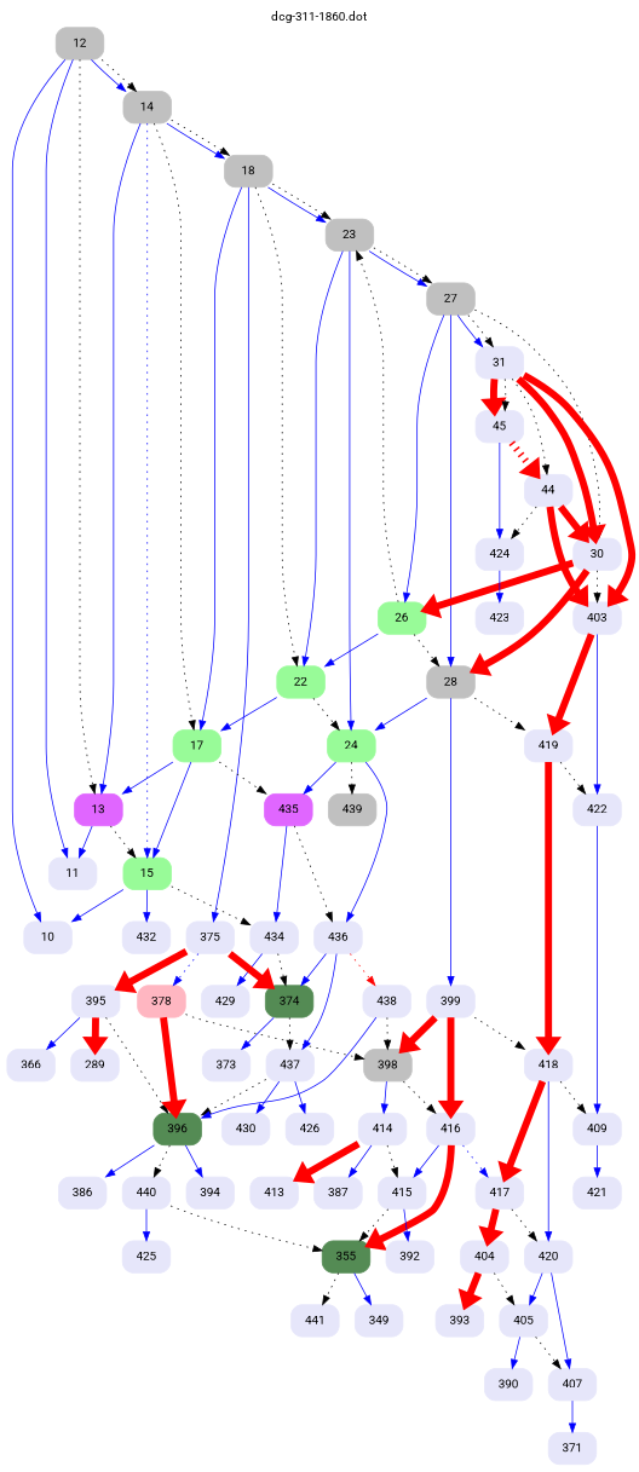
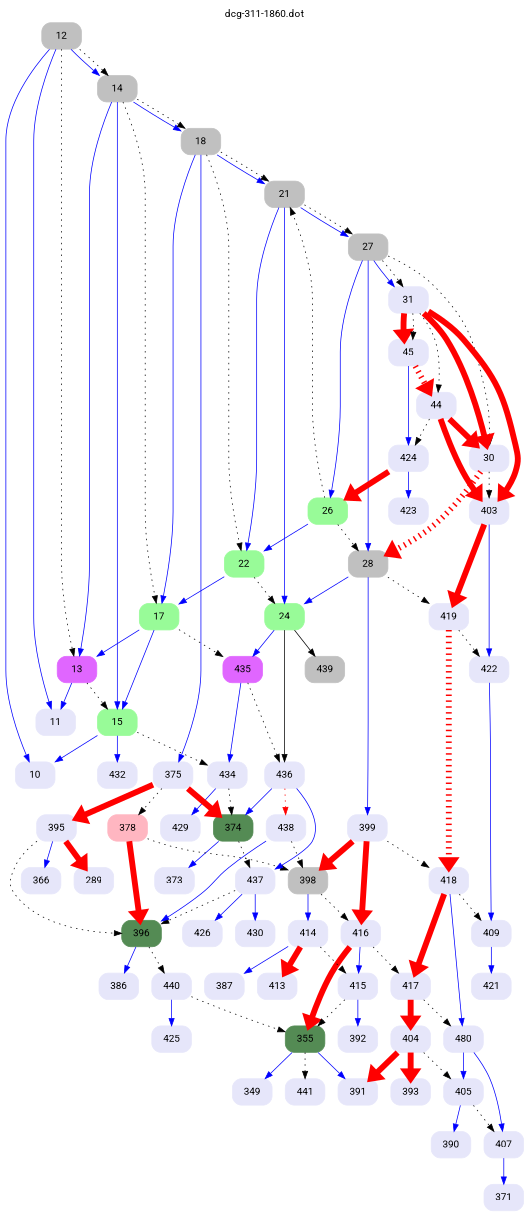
  digraph {
    fontname=Roboto
    label="dcg-311-1860.dot"
    labelloc=t
    node [color=lavender fontname=Roboto shape=box style="rounded,filled"]
    edge [color=blue fontname=Roboto penwidth=1]
    n1 [color=grey label=12]
    n2 [label=11]
    n3 [label=10]
    n4 [color=grey label=14]
    n5 [color=mediumorchid1 label=13]
    n6 [color=palegreen label=15]
    n7 [color=grey label=18]
    n8 [color=palegreen label=17]
    n9 [label=434]
    n10 [label=432]
    n11 [label=375]
-   n12 [color=grey label=23]
+   n12 [color=grey label=21]
    n13 [color=palegreen label=22]
    n14 [color=mediumorchid1 label=435]
    n15 [color=palegreen4 label=374]
    n16 [label=429]
    n17 [label=395]
    n18 [color=lightpink label=378]
    n19 [color=palegreen label=24]
    n20 [color=grey label=27]
    n21 [label=436]
    n22 [label=437]
    n23 [label=373]
    n24 [color=palegreen4 label=396]
    n25 [label=289]
    n26 [label=366]
    n27 [color=grey label=398]
    n28 [color=grey label=439]
    n29 [color=palegreen label=26]
    n30 [color=grey label=28]
    n31 [label=31]
    n32 [label=30]
    n33 [label=438]
    n34 [label=419]
    n35 [label=399]
    n36 [label=403]
    n37 [label=45]
    n38 [label=44]
    n39 [label=422]
    n40 [label=418]
    n41 [label=416]
    n42 [label=424]
    n43 [label=409]
    n44 [label=423]
    n45 [label=417]
-   n46 [label=420]
+   n46 [label=480]
    n47 [label=421]
    n48 [label=404]
    n49 [label=405]
    n50 [label=407]
    n51 [label=393]
+   n52 [label=391]
    n53 [label=390]
    n54 [label=371]
    n55 [label=414]
    n56 [label=415]
    n57 [color=palegreen4 label=355]
    n58 [label=413]
    n59 [label=387]
    n60 [label=392]
    n61 [label=349]
    n62 [label=441]
    n63 [label=426]
    n64 [label=430]
-   n65 [label=394]
    n66 [label=386]
    n67 [label=440]
    n68 [label=425]
    n1 -> n2
    n1 -> n3
    n1 -> n4
    n1 -> n4 [style=dotted color="" penwidth=""]
    n1 -> n5 [style=dotted color="" penwidth=""]
    n4 -> n5
-   n4 -> n6 [style=dotted]
+   n4 -> n6
    n4 -> n7
    n4 -> n7 [style=dotted color="" penwidth=""]
    n4 -> n8 [style=dotted color="" penwidth=""]
    n5 -> n2
    n5 -> n6 [style=dotted color="" penwidth=""]
    n6 -> n3
    n6 -> n9 [style=dotted color="" penwidth=""]
    n6 -> n10
    n7 -> n8
    n7 -> n11
    n7 -> n12
    n7 -> n12 [style=dotted color="" penwidth=""]
    n7 -> n13 [style=dotted color="" penwidth=""]
    n8 -> n5
    n8 -> n6
    n8 -> n14 [style=dotted color="" penwidth=""]
    n9 -> n15 [style=dotted color="" penwidth=""]
    n9 -> n16
    n11 -> n15 [color=red penwidth=8]
    n11 -> n17 [color=red penwidth=8]
-   n11 -> n18 [style=dotted penwidth=""]
+   n11 -> n18 [style=dotted color="" penwidth=""]
    n12 -> n13
    n12 -> n19
    n12 -> n20
    n12 -> n20 [style=dotted color="" penwidth=""]
    n13 -> n8
    n13 -> n19 [style=dotted color="" penwidth=""]
    n14 -> n9
    n14 -> n21 [style=dotted color="" penwidth=""]
    n15 -> n22 [style=dotted color="" penwidth=""]
    n15 -> n23
    n17 -> n24 [style=dotted color="" penwidth=""]
    n17 -> n25 [color=red penwidth=8]
    n17 -> n26
    n18 -> n24 [color=red penwidth=8]
    n18 -> n27 [style=dotted color="" penwidth=""]
    n19 -> n14
-   n19 -> n21
-   n19 -> n28 [style=dotted color="" penwidth=""]
+   n19 -> n21 [color=black]
+   n19 -> n28 [style=solid color="" penwidth=""]
    n20 -> n29
    n20 -> n30
    n20 -> n31
    n20 -> n31 [style=dotted color="" penwidth=""]
    n20 -> n32 [style=dotted color="" penwidth=""]
    n21 -> n15
    n21 -> n22
    n21 -> n33 [color=red style=dotted penwidth=""]
    n22 -> n24 [style=dotted color="" penwidth=""]
    n22 -> n63
    n22 -> n64
-   n24 -> n65
    n24 -> n66
    n24 -> n67 [style=dotted color="" penwidth=""]
    n27 -> n41 [style=dotted color="" penwidth=""]
    n27 -> n55
    n29 -> n12 [style=dotted color="" penwidth=""]
    n29 -> n13
    n29 -> n30 [style=dotted color="" penwidth=""]
    n30 -> n19
    n30 -> n34 [style=dotted color="" penwidth=""]
    n30 -> n35
    n31 -> n32 [color=red penwidth=8]
    n31 -> n36 [color=red penwidth=8]
    n31 -> n37 [color=red penwidth=8]
    n31 -> n37 [style=dotted color="" penwidth=""]
    n31 -> n38 [style=dotted color="" penwidth=""]
-   n32 -> n29 [color=red penwidth=8]
-   n32 -> n30 [color=red penwidth=8]
+   n42 -> n29 [color=red penwidth=8]
+   n32 -> n30 [color=red penwidth=8 style=dotted]
    n32 -> n36 [style=dotted color="" penwidth=""]
    n33 -> n24
    n33 -> n27 [style=dotted color="" penwidth=""]
    n34 -> n39 [style=dotted color="" penwidth=""]
-   n34 -> n40 [color=red penwidth=8]
+   n34 -> n40 [color=red penwidth=8 style=dotted]
    n35 -> n27 [color=red penwidth=8]
    n35 -> n40 [style=dotted color="" penwidth=""]
    n35 -> n41 [color=red penwidth=8]
    n36 -> n34 [color=red penwidth=8]
    n36 -> n39
    n37 -> n38 [color=red penwidth=8 style=dotted]
    n37 -> n42
    n38 -> n32 [color=red penwidth=8]
    n38 -> n36 [color=red penwidth=8]
    n38 -> n42 [style=dotted color="" penwidth=""]
    n39 -> n43
    n40 -> n43 [style=dotted color="" penwidth=""]
    n40 -> n45 [color=red penwidth=8]
    n40 -> n46
-   n41 -> n45 [style=dotted penwidth=""]
+   n41 -> n45 [style=dotted color="" penwidth=""]
    n41 -> n56
    n41 -> n57 [color=red penwidth=8]
    n42 -> n44
    n43 -> n47
    n45 -> n46 [style=dotted color="" penwidth=""]
    n45 -> n48 [color=red penwidth=8]
    n46 -> n49
    n46 -> n50
    n48 -> n49 [style=dotted color="" penwidth=""]
    n48 -> n51 [color=red penwidth=8]
+   n48 -> n52 [color=red penwidth=8]
    n49 -> n50 [style=dotted color="" penwidth=""]
    n49 -> n53
    n50 -> n54
    n55 -> n56 [style=dotted color="" penwidth=""]
    n55 -> n58 [color=red penwidth=8]
    n55 -> n59
    n56 -> n57 [style=dotted color="" penwidth=""]
    n56 -> n60
+   n57 -> n52
    n57 -> n61
    n57 -> n62 [style=dotted color="" penwidth=""]
    n67 -> n57 [style=dotted color="" penwidth=""]
    n67 -> n68
  }
